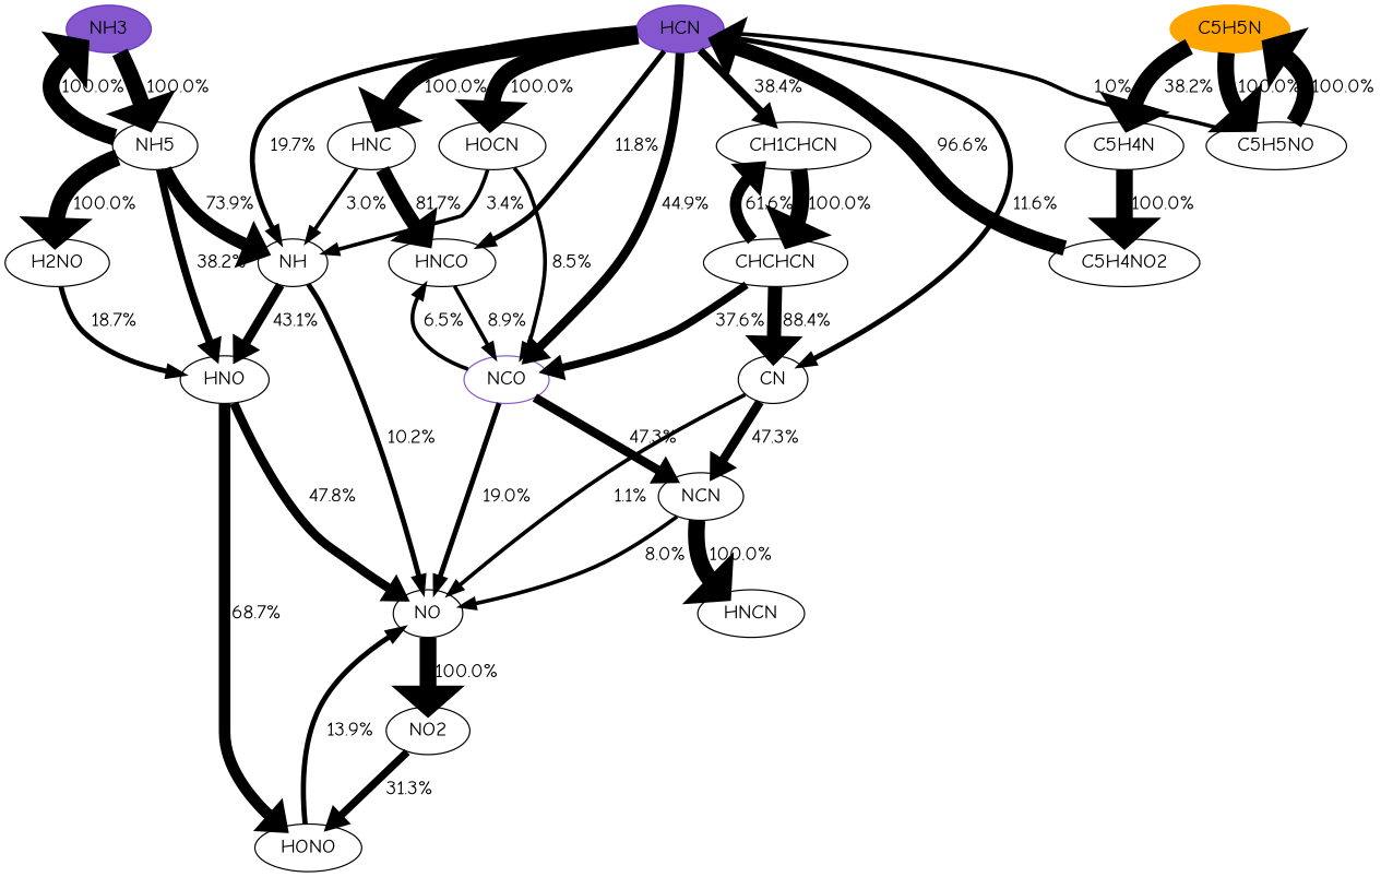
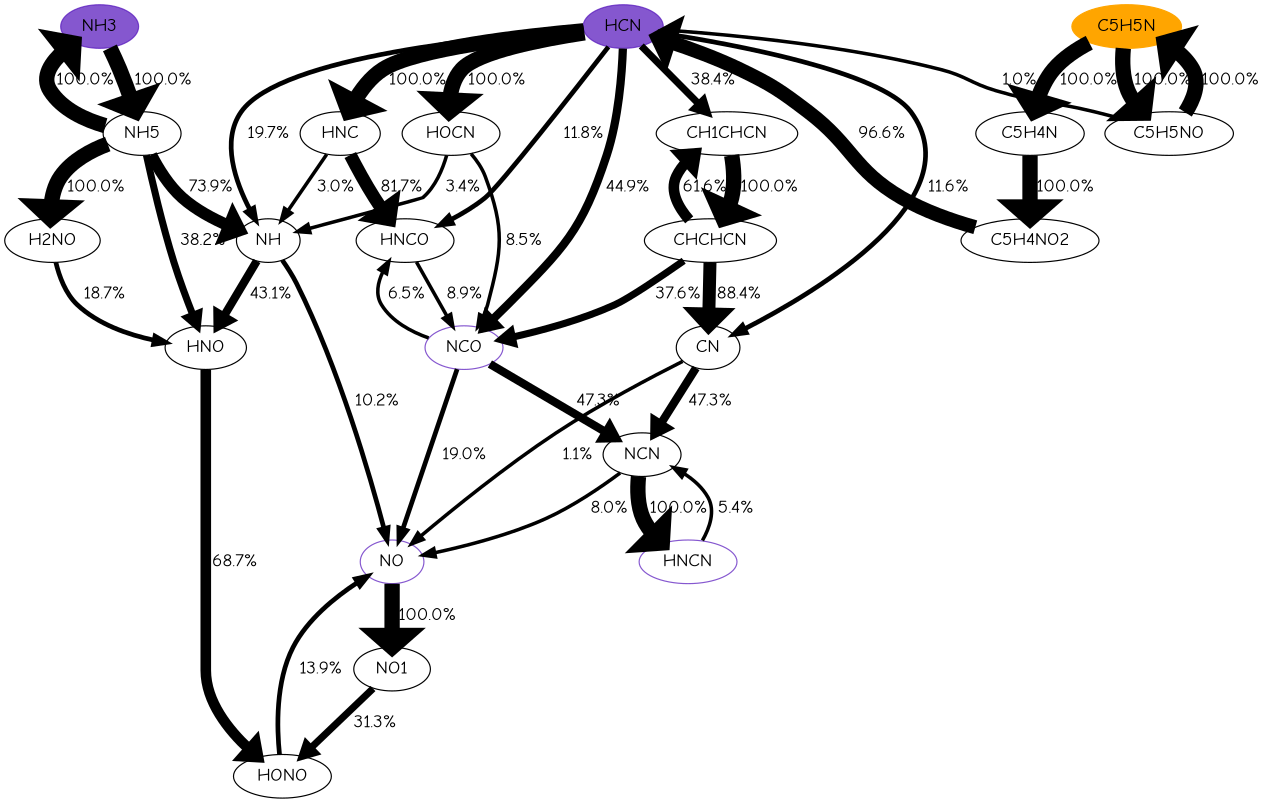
  digraph {
    b="0,0,1558,558"
    fontname="Comic Neue"
    rankdir=TB
    splines=True
    node [fontname="Comic Neue" fontsize=16]
    edge [fontcolor=black fontname="Comic Neue" fontsize=16 penwidth=13]
    C5H5N [color=orange fillcolor=orange style=filled]
    NH3 [color="#500dbab1" fillcolor="#500dbab1" style=filled]
    HCN [color="#500dbab1" fillcolor="#500dbab1" style=filled]
    C5H4N
    C5H5NO
    n6 [label=NH5]
    NH
    HNC
    CN
    HNCO
    NCO [color="#500dbab1"]
    n12 [label=CH1CHCN]
    HOCN
-   NO
-   NO2
+   NO [color="#500dbab1"]
+   NO2 [label=NO1]
    HONO
    C5H4NO2
    HNO
    H2NO
    NCN
    CHCHCN
-   HNCN
+   HNCN [color="#500dbab1"]
    subgraph sub_1 {
      rank=source
      C5H5N
      NH3
      HCN
    }
-   C5H5N -> C5H4N [label=" 38.2%"]
+   C5H5N -> C5H4N [label=" 100.0%"]
    C5H5N -> C5H5NO [label=" 100.0%"]
    NH3 -> n6 [label=" 100.0%"]
    HCN -> NH [label=" 19.7%" penwidth=4]
    HCN -> HNC [label=" 100.0%"]
    HCN -> CN [label=" 11.6%" penwidth=4]
    HCN -> HNCO [label=" 11.8%" penwidth=4]
    HCN -> NCO [label=" 44.9%" penwidth=7]
    HCN -> n12 [label=" 38.4%" penwidth=6]
    HCN -> HOCN [label=" 100.0%"]
    C5H4N -> C5H4NO2 [label=" 100.0%"]
    C5H5NO -> C5H5N [label=" 100.0%"]
    C5H5NO -> HCN [label=" 1.0%" penwidth=3]
    n6 -> NH3 [label=" 100.0%"]
    n6 -> NH [label=" 73.9%" penwidth=10]
    n6 -> HNO [label=" 38.2%" penwidth=6]
    n6 -> H2NO [label=" 100.0%"]
    NH -> NO [label=" 10.2%" penwidth=4]
    NH -> HNO [label=" 43.1%" penwidth=7]
    HNC -> NH [label=" 3.0%" penwidth=3]
    HNC -> HNCO [label=" 81.7%" penwidth=11]
    CN -> NO [label=" 1.1%" penwidth=3]
    CN -> NCN [label=" 47.3%" penwidth=7]
    HNCO -> NCO [label=" 8.9%" penwidth=3]
    NCO -> HNCO [label=" 6.5%" penwidth=3]
    NCO -> NO [label=" 19.0%" penwidth=4]
    NCO -> NCN [label=" 47.3%" penwidth=7]
    n12 -> CHCHCN [label=" 100.0%"]
    HOCN -> NH [label=" 3.4%" penwidth=3]
    HOCN -> NCO [label=" 8.5%" penwidth=3]
    NO -> NO2 [label=" 100.0%"]
    NO2 -> HONO [label=" 31.3%" penwidth=6]
    HONO -> NO [label=" 13.9%" penwidth=4]
    C5H4NO2 -> HCN [label=" 96.6%" penwidth=12]
-   HNO -> NO [label=" 47.8%" penwidth=7]
    HNO -> HONO [label=" 68.7%" penwidth=9]
    H2NO -> HNO [label=" 18.7%" penwidth=4]
    NCN -> NO [label=" 8.0%" penwidth=3]
    NCN -> HNCN [label=" 100.0%"]
    CHCHCN -> CN [label=" 88.4%" penwidth=11]
    CHCHCN -> NCO [label=" 37.6%" penwidth=6]
    CHCHCN -> n12 [label=" 61.6%" penwidth=9]
+   HNCN -> NCN [label=" 5.4%" penwidth=3]
  }
